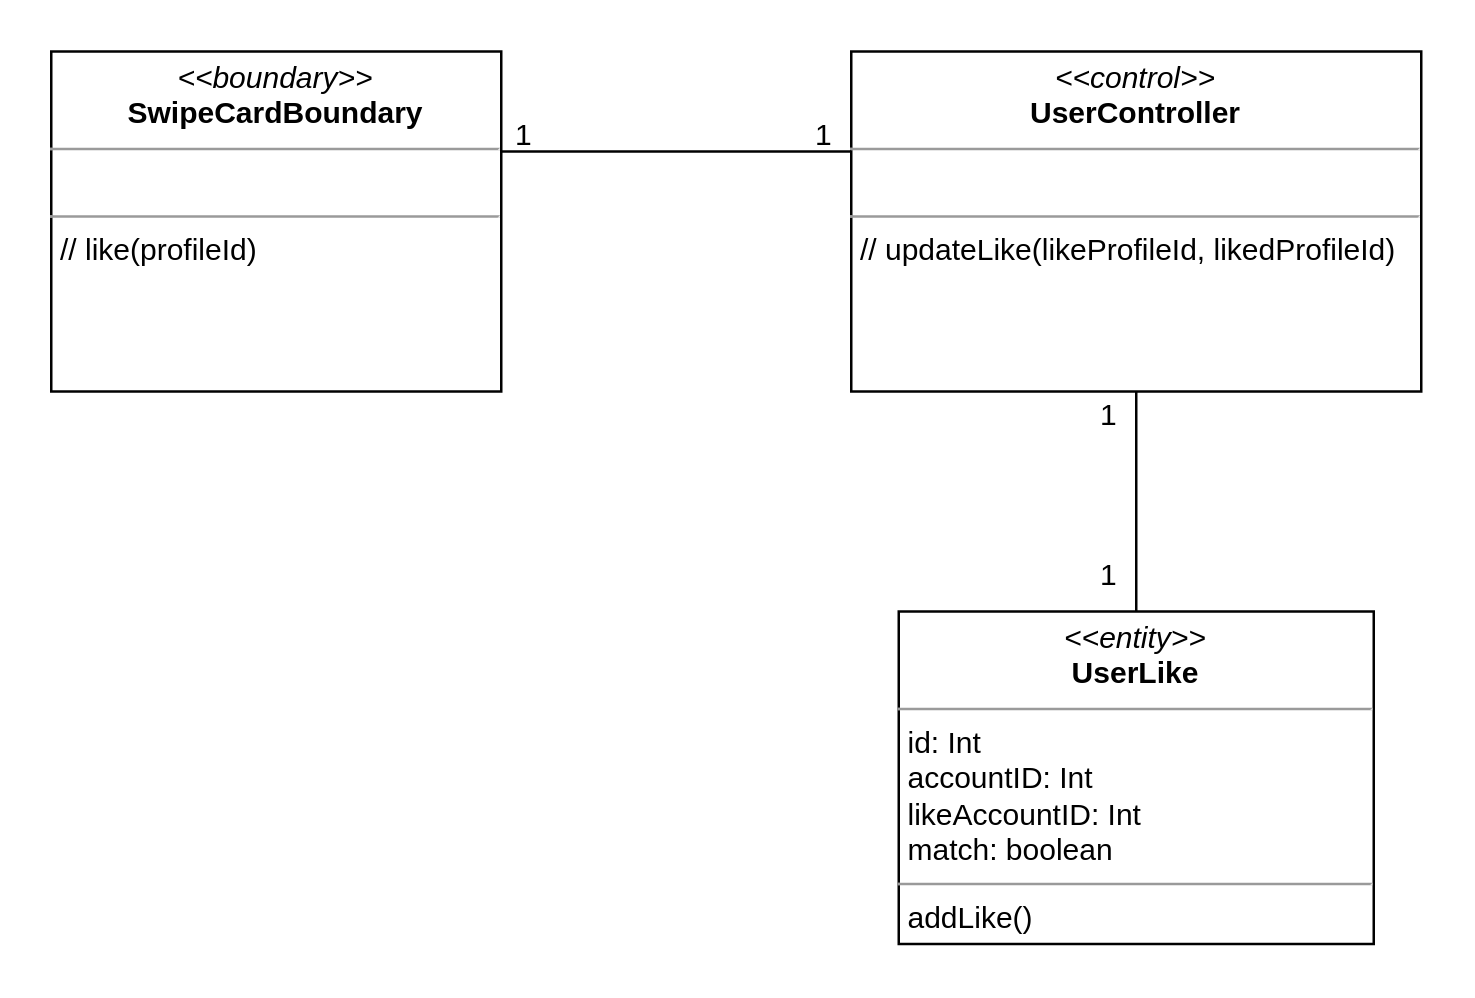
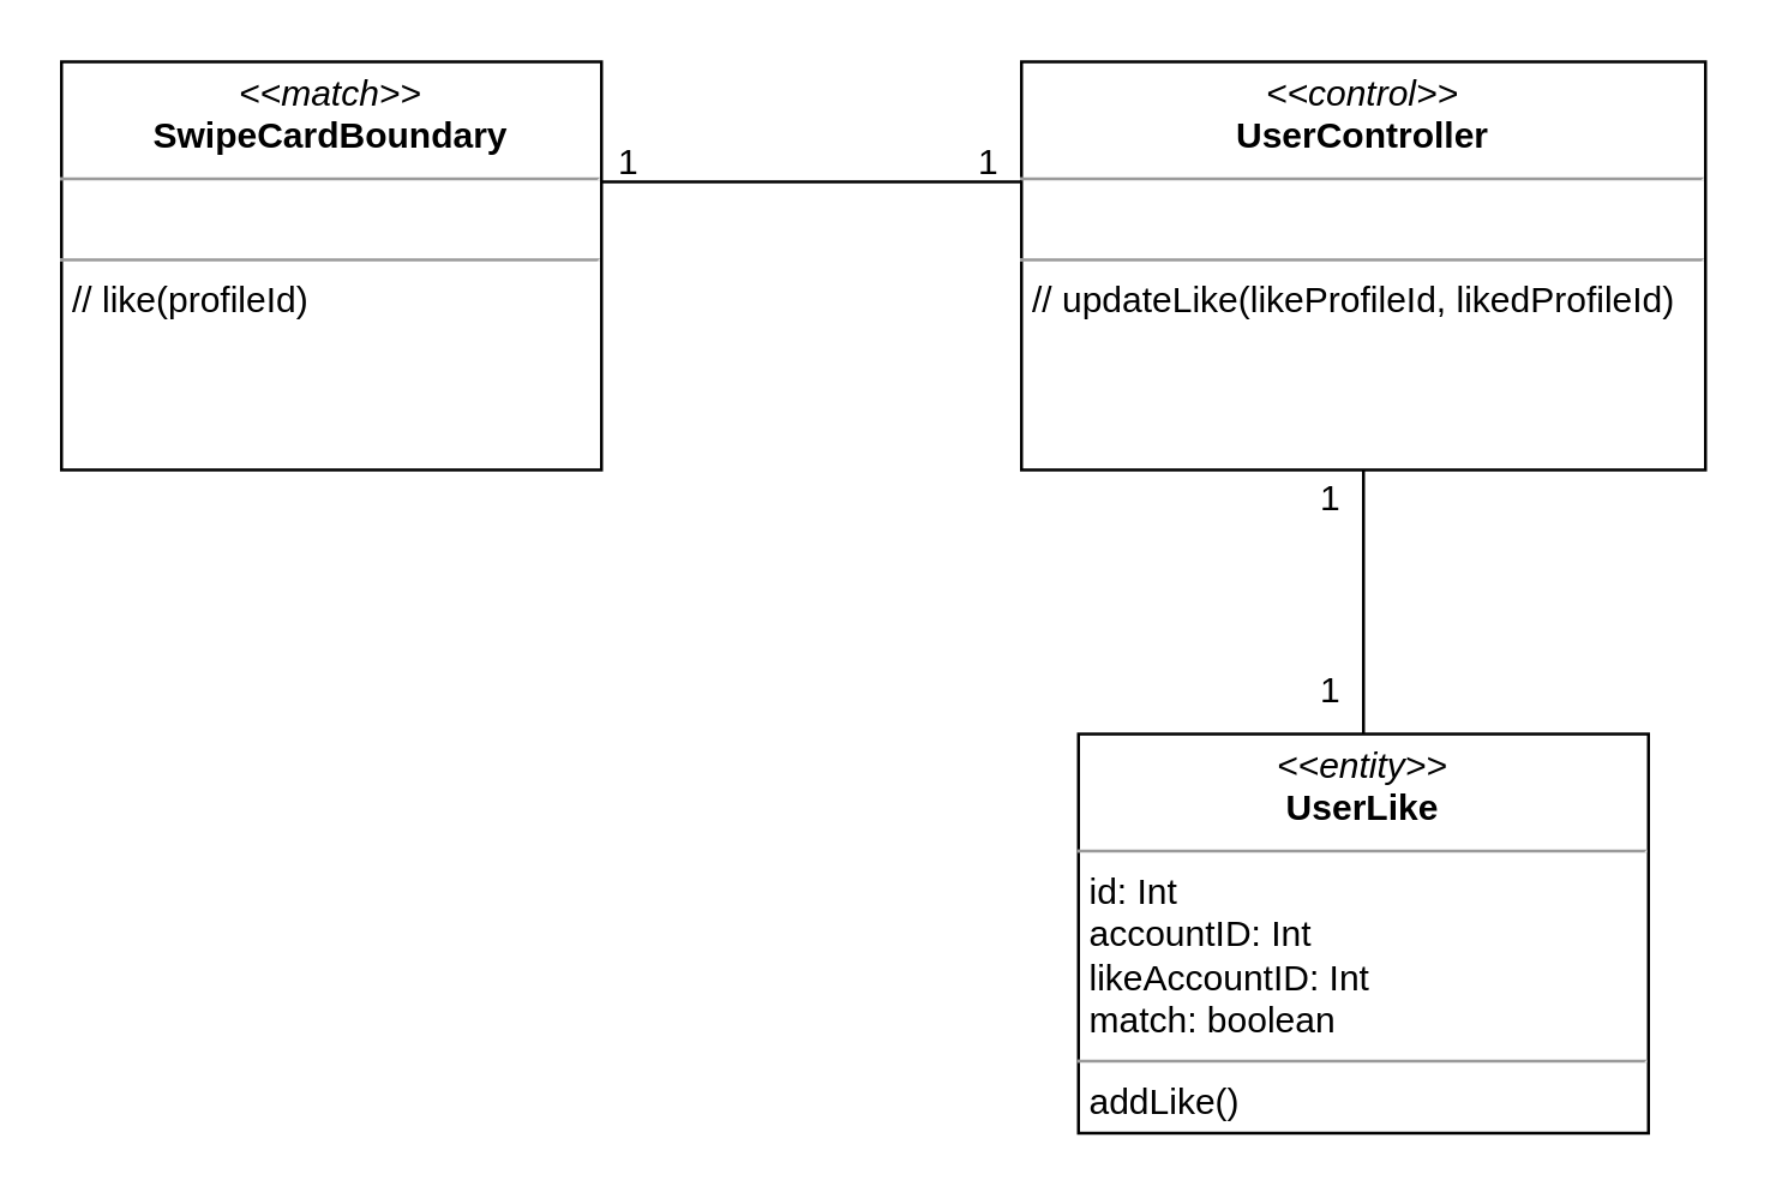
  <mxCell id="0" />
  <mxCell id="1" parent="0" />
- <mxCell id="2" value="&lt;p style=&quot;margin: 0px ; margin-top: 4px ; text-align: center&quot;&gt;&lt;i&gt;&amp;lt;&amp;lt;boundary&amp;gt;&amp;gt;&lt;/i&gt;&lt;br&gt;&lt;b&gt;SwipeCardBoundary&lt;/b&gt;&lt;/p&gt;&lt;hr size=&quot;1&quot;&gt;&lt;p style=&quot;margin: 0px ; margin-left: 4px&quot;&gt;&lt;font style=&quot;font-size: 6px&quot;&gt;&lt;br&gt;&lt;/font&gt;&lt;/p&gt;&lt;hr size=&quot;1&quot;&gt;&lt;p style=&quot;margin: 0px ; margin-left: 4px&quot;&gt;// like(profileId)&lt;/p&gt;" style="verticalAlign=top;align=left;overflow=fill;fontSize=12;fontFamily=Helvetica;html=1;fillColor=#ffffff;" parent="1" vertex="1"><mxGeometry x="20" y="20" width="180" height="136" as="geometry" /></mxCell>
+ <mxCell id="2" value="&lt;p style=&quot;margin: 0px ; margin-top: 4px ; text-align: center&quot;&gt;&lt;i&gt;&amp;lt;&amp;lt;match&amp;gt;&amp;gt;&lt;/i&gt;&lt;br&gt;&lt;b&gt;SwipeCardBoundary&lt;/b&gt;&lt;/p&gt;&lt;hr size=&quot;1&quot;&gt;&lt;p style=&quot;margin: 0px ; margin-left: 4px&quot;&gt;&lt;font style=&quot;font-size: 6px&quot;&gt;&lt;br&gt;&lt;/font&gt;&lt;/p&gt;&lt;hr size=&quot;1&quot;&gt;&lt;p style=&quot;margin: 0px ; margin-left: 4px&quot;&gt;// like(profileId)&lt;/p&gt;" style="verticalAlign=top;align=left;overflow=fill;fontSize=12;fontFamily=Helvetica;html=1;fillColor=#ffffff;" parent="1" vertex="1"><mxGeometry x="20" y="20" width="180" height="136" as="geometry" /></mxCell>
  <mxCell id="3" value="&lt;p style=&quot;margin: 0px ; margin-top: 4px ; text-align: center&quot;&gt;&lt;i&gt;&amp;lt;&amp;lt;control&amp;gt;&amp;gt;&lt;/i&gt;&lt;br&gt;&lt;b&gt;UserController&lt;/b&gt;&lt;/p&gt;&lt;hr size=&quot;1&quot;&gt;&lt;p style=&quot;margin: 0px ; margin-left: 4px&quot;&gt;&lt;font style=&quot;font-size: 6px&quot;&gt;&lt;br&gt;&lt;/font&gt;&lt;/p&gt;&lt;hr size=&quot;1&quot;&gt;&lt;p style=&quot;margin: 0px ; margin-left: 4px&quot;&gt;// updateLike(likeProfileId, likedProfileId)&lt;/p&gt;" style="verticalAlign=top;align=left;overflow=fill;fontSize=12;fontFamily=Helvetica;html=1;fillColor=#ffffff;" parent="1" vertex="1"><mxGeometry x="340" y="20" width="228" height="136" as="geometry" /></mxCell>
  <mxCell id="4" value="" style="endArrow=none;endFill=0;endSize=12;html=1;strokeWidth=1;" parent="1" edge="1"><mxGeometry width="160" relative="1" as="geometry"><mxPoint x="200" y="60" as="sourcePoint" /><mxPoint x="340" y="60" as="targetPoint" /></mxGeometry></mxCell>
  <mxCell id="5" value="" style="endArrow=none;endFill=0;endSize=12;html=1;strokeWidth=1;exitX=0.5;exitY=1;exitDx=0;exitDy=0;" parent="1" source="3" target="10" edge="1"><mxGeometry width="160" relative="1" as="geometry"><mxPoint x="340" y="196" as="sourcePoint" /><mxPoint x="430" y="244" as="targetPoint" /></mxGeometry></mxCell>
  <mxCell id="6" value="1" style="text;html=1;resizable=0;points=[];autosize=1;align=left;verticalAlign=top;spacingTop=-4;" parent="1" vertex="1"><mxGeometry x="204" y="44" width="16" height="24" as="geometry" /></mxCell>
  <mxCell id="7" value="1" style="text;html=1;resizable=0;points=[];autosize=1;align=left;verticalAlign=top;spacingTop=-4;" parent="1" vertex="1"><mxGeometry x="324" y="44" width="16" height="24" as="geometry" /></mxCell>
  <mxCell id="8" value="1" style="text;html=1;resizable=0;points=[];autosize=1;align=left;verticalAlign=top;spacingTop=-4;" parent="1" vertex="1"><mxGeometry x="438" y="156" width="16" height="24" as="geometry" /></mxCell>
  <mxCell id="9" value="1" style="text;html=1;resizable=0;points=[];autosize=1;align=left;verticalAlign=top;spacingTop=-4;" parent="1" vertex="1"><mxGeometry x="438" y="220" width="16" height="24" as="geometry" /></mxCell>
  <mxCell id="10" value="&lt;p style=&quot;margin: 0px ; margin-top: 4px ; text-align: center&quot;&gt;&lt;i&gt;&amp;lt;&amp;lt;entity&amp;gt;&amp;gt;&lt;/i&gt;&lt;br&gt;&lt;b&gt;UserLike&lt;/b&gt;&lt;/p&gt;&lt;hr size=&quot;1&quot;&gt;&lt;p style=&quot;margin: 0px 0px 0px 4px&quot;&gt;id: Int&lt;/p&gt;&lt;p style=&quot;margin: 0px 0px 0px 4px&quot;&gt;accountID: Int&lt;/p&gt;&lt;p style=&quot;margin: 0px 0px 0px 4px&quot;&gt;likeAccountID: Int&lt;/p&gt;&lt;p style=&quot;margin: 0px 0px 0px 4px&quot;&gt;match: boolean&lt;/p&gt;&lt;hr size=&quot;1&quot;&gt;&lt;p style=&quot;margin: 0px ; margin-left: 4px&quot;&gt;addLike()&lt;/p&gt;" style="verticalAlign=top;align=left;overflow=fill;fontSize=12;fontFamily=Helvetica;html=1;" parent="1" vertex="1"><mxGeometry x="359" y="244" width="190" height="133" as="geometry" /></mxCell>
